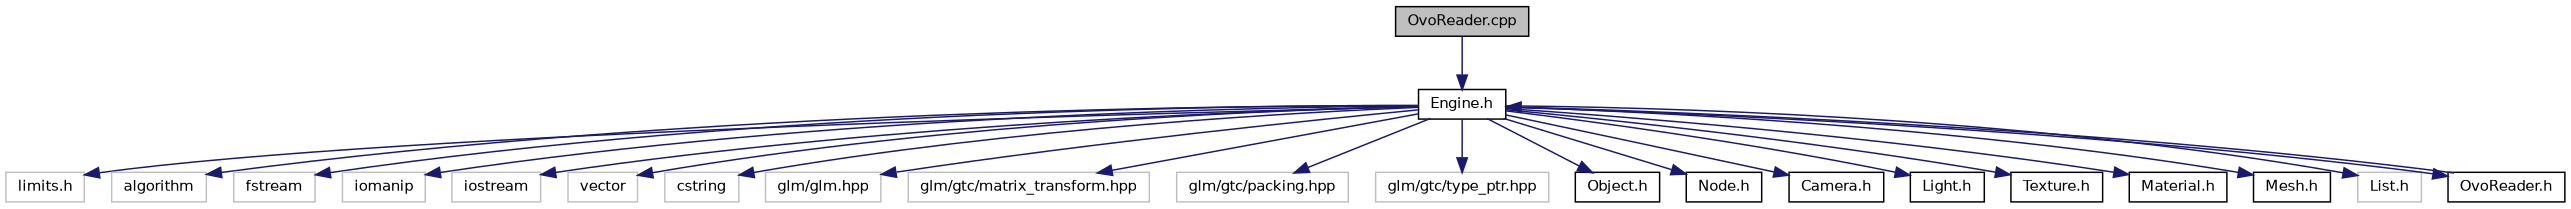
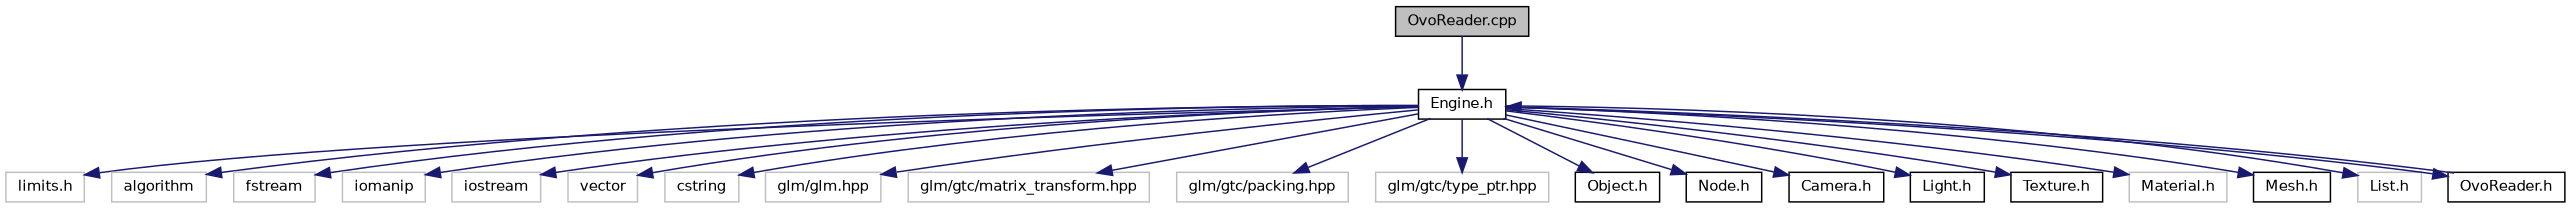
  digraph {
    node [color=grey75 fillcolor=white fontname=Helvetica fontsize=10 shape=record style=filled]
    edge [color=midnightblue fontname=Helvetica fontsize=10 labelfontname=Helvetica labelfontsize=10 style=solid]
    n1 [color=black fillcolor=grey75 fontcolor=black height=0.2 label="OvoReader.cpp" width=0.4]
    n2 [color=black height=0.2 label="Engine.h" width=0.4]
    n3 [height=0.2 label="limits.h" width=0.4]
    n4 [height=0.2 label=algorithm width=0.4]
    n5 [height=0.2 label=fstream width=0.4]
    n6 [height=0.2 label=iomanip width=0.4]
    n7 [height=0.2 label=iostream width=0.4]
    n8 [height=0.2 label=vector width=0.4]
    n9 [height=0.2 label=cstring width=0.4]
    n10 [height=0.2 label="glm/glm.hpp" width=0.4]
    n11 [height=0.2 label="glm/gtc/matrix_transform.hpp" width=0.4]
    n12 [height=0.2 label="glm/gtc/packing.hpp" width=0.4]
    n13 [height=0.2 label="glm/gtc/type_ptr.hpp" width=0.4]
    n14 [color=black height=0.2 label="Object.h" width=0.4]
    n15 [color=black height=0.2 label="Node.h" width=0.4]
    n16 [color=black height=0.2 label="Camera.h" width=0.4]
    n17 [color=black height=0.2 label="Light.h" width=0.4]
    n18 [color=black height=0.2 label="Texture.h" width=0.4]
-   n19 [color=black height=0.2 label="Material.h" width=0.4]
+   n19 [height=0.2 label="Material.h" width=0.4]
    n20 [color=black height=0.2 label="Mesh.h" width=0.4]
    n21 [height=0.2 label="List.h" width=0.4]
    n22 [color=black height=0.2 label="OvoReader.h" width=0.4]
    n1 -> n2
    n2 -> n3
    n2 -> n4
    n2 -> n5
    n2 -> n6
    n2 -> n7
    n2 -> n8
    n2 -> n9
    n2 -> n10
    n2 -> n11
    n2 -> n12
    n2 -> n13
    n2 -> n14
    n2 -> n15
    n2 -> n16
    n2 -> n17
    n2 -> n18
    n2 -> n19
    n2 -> n20
    n2 -> n21
    n2 -> n22
    n22 -> n2
  }
